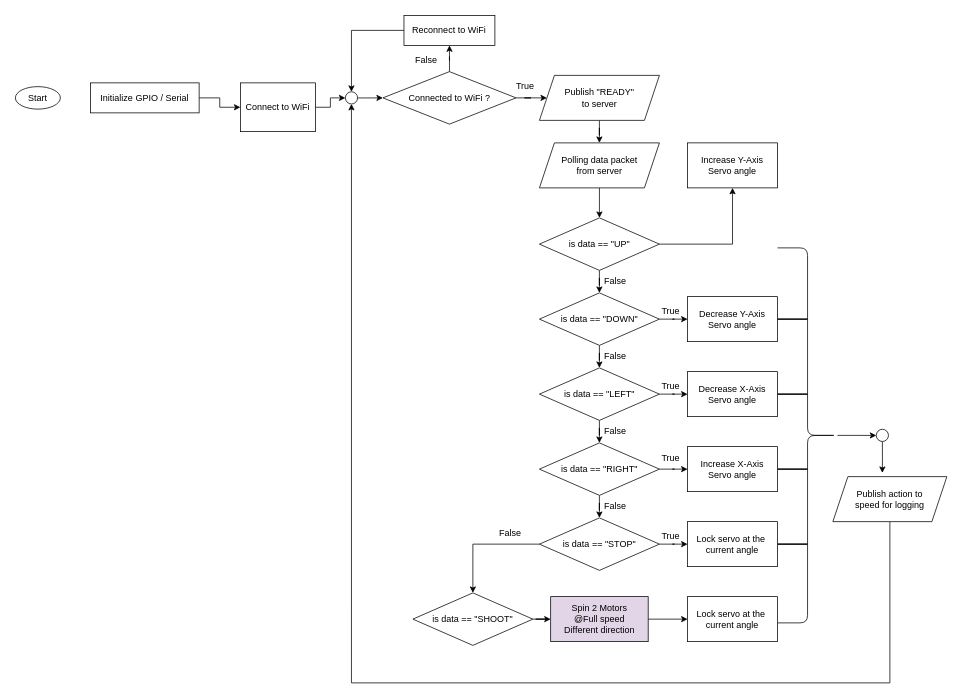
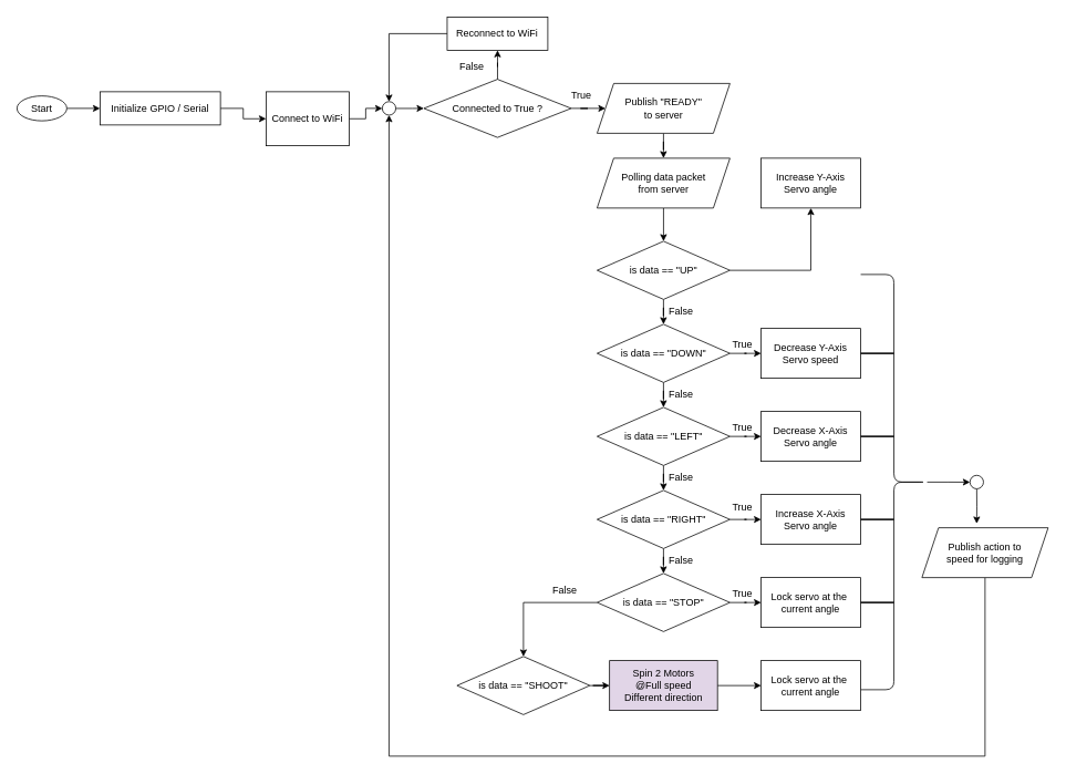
  <mxCell id="0" />
  <mxCell id="1" parent="0" />
+ <mxCell id="2" style="edgeStyle=orthogonalEdgeStyle;rounded=0;orthogonalLoop=1;jettySize=auto;html=1;entryX=0;entryY=0.5;entryDx=0;entryDy=0;" edge="1" parent="1" source="3" target="11"><mxGeometry relative="1" as="geometry" /></mxCell>
  <mxCell id="3" value="Start" style="ellipse;whiteSpace=wrap;html=1;" vertex="1" parent="1"><mxGeometry x="20" y="115" width="60" height="30" as="geometry" /></mxCell>
  <mxCell id="4" value="" style="edgeStyle=orthogonalEdgeStyle;rounded=0;orthogonalLoop=1;jettySize=auto;html=1;" edge="1" parent="1" source="5" target="9"><mxGeometry relative="1" as="geometry" /></mxCell>
  <mxCell id="5" value="Polling data packet&lt;br&gt;from server" style="shape=parallelogram;perimeter=parallelogramPerimeter;whiteSpace=wrap;html=1;fixedSize=1;" vertex="1" parent="1"><mxGeometry x="718.74" y="190" width="160" height="60" as="geometry" /></mxCell>
  <mxCell id="6" style="edgeStyle=orthogonalEdgeStyle;rounded=0;orthogonalLoop=1;jettySize=auto;html=1;exitX=0.5;exitY=1;exitDx=0;exitDy=0;" edge="1" parent="1" source="5" target="5"><mxGeometry relative="1" as="geometry" /></mxCell>
  <mxCell id="7" value="" style="edgeStyle=orthogonalEdgeStyle;rounded=0;orthogonalLoop=1;jettySize=auto;html=1;" edge="1" parent="1" source="9" target="16"><mxGeometry relative="1" as="geometry" /></mxCell>
  <mxCell id="8" value="" style="edgeStyle=orthogonalEdgeStyle;rounded=0;orthogonalLoop=1;jettySize=auto;html=1;" edge="1" parent="1" source="9" target="26"><mxGeometry relative="1" as="geometry" /></mxCell>
  <mxCell id="9" value="is data == &quot;UP&quot;" style="rhombus;whiteSpace=wrap;html=1;" vertex="1" parent="1"><mxGeometry x="718.74" y="290" width="160" height="70" as="geometry" /></mxCell>
  <mxCell id="10" value="" style="edgeStyle=orthogonalEdgeStyle;rounded=0;orthogonalLoop=1;jettySize=auto;html=1;" edge="1" parent="1" source="11" target="13"><mxGeometry relative="1" as="geometry" /></mxCell>
  <mxCell id="11" value="Initialize GPIO / Serial" style="rounded=0;whiteSpace=wrap;html=1;" vertex="1" parent="1"><mxGeometry x="120" y="110" width="145" height="40" as="geometry" /></mxCell>
  <mxCell id="12" style="edgeStyle=orthogonalEdgeStyle;rounded=0;orthogonalLoop=1;jettySize=auto;html=1;entryX=0;entryY=0.5;entryDx=0;entryDy=0;" edge="1" parent="1" source="13" target="54"><mxGeometry relative="1" as="geometry" /></mxCell>
  <mxCell id="13" value="Connect to WiFi" style="rounded=0;whiteSpace=wrap;html=1;" vertex="1" parent="1"><mxGeometry x="320" y="110" width="100" height="65" as="geometry" /></mxCell>
  <mxCell id="14" value="" style="edgeStyle=orthogonalEdgeStyle;rounded=0;orthogonalLoop=1;jettySize=auto;html=1;" edge="1" parent="1" source="16" target="19"><mxGeometry relative="1" as="geometry" /></mxCell>
  <mxCell id="15" value="" style="edgeStyle=orthogonalEdgeStyle;rounded=0;orthogonalLoop=1;jettySize=auto;html=1;" edge="1" parent="1" source="16" target="27"><mxGeometry relative="1" as="geometry" /></mxCell>
  <mxCell id="16" value="is data == &quot;DOWN&quot;" style="rhombus;whiteSpace=wrap;html=1;" vertex="1" parent="1"><mxGeometry x="718.74" y="390" width="160" height="70" as="geometry" /></mxCell>
  <mxCell id="17" value="" style="edgeStyle=orthogonalEdgeStyle;rounded=0;orthogonalLoop=1;jettySize=auto;html=1;" edge="1" parent="1" source="19" target="22"><mxGeometry relative="1" as="geometry" /></mxCell>
  <mxCell id="18" value="" style="edgeStyle=orthogonalEdgeStyle;rounded=0;orthogonalLoop=1;jettySize=auto;html=1;" edge="1" parent="1" source="19" target="28"><mxGeometry relative="1" as="geometry" /></mxCell>
  <mxCell id="19" value="is data == &quot;LEFT&quot;" style="rhombus;whiteSpace=wrap;html=1;" vertex="1" parent="1"><mxGeometry x="718.74" y="490" width="160" height="70" as="geometry" /></mxCell>
  <mxCell id="20" value="" style="edgeStyle=orthogonalEdgeStyle;rounded=0;orthogonalLoop=1;jettySize=auto;html=1;" edge="1" parent="1" source="22" target="25"><mxGeometry relative="1" as="geometry" /></mxCell>
  <mxCell id="21" value="" style="edgeStyle=orthogonalEdgeStyle;rounded=0;orthogonalLoop=1;jettySize=auto;html=1;" edge="1" parent="1" source="22" target="29"><mxGeometry relative="1" as="geometry" /></mxCell>
  <mxCell id="22" value="is data == &quot;RIGHT&quot;" style="rhombus;whiteSpace=wrap;html=1;" vertex="1" parent="1"><mxGeometry x="718.74" y="590" width="160" height="70" as="geometry" /></mxCell>
  <mxCell id="23" value="" style="edgeStyle=orthogonalEdgeStyle;rounded=0;orthogonalLoop=1;jettySize=auto;html=1;" edge="1" parent="1" source="25" target="30"><mxGeometry relative="1" as="geometry" /></mxCell>
  <mxCell id="24" value="" style="edgeStyle=orthogonalEdgeStyle;rounded=0;orthogonalLoop=1;jettySize=auto;html=1;" edge="1" parent="1" source="25" target="45"><mxGeometry relative="1" as="geometry" /></mxCell>
  <mxCell id="25" value="is data == &quot;STOP&quot;" style="rhombus;whiteSpace=wrap;html=1;" vertex="1" parent="1"><mxGeometry x="718.74" y="690" width="160" height="70" as="geometry" /></mxCell>
  <mxCell id="26" value="Increase Y-Axis &lt;br&gt;Servo angle" style="rounded=0;whiteSpace=wrap;html=1;" vertex="1" parent="1"><mxGeometry x="916.24" y="190" width="120" height="60" as="geometry" /></mxCell>
- <mxCell id="27" value="Decrease Y-Axis &lt;br&gt;Servo angle" style="rounded=0;whiteSpace=wrap;html=1;" vertex="1" parent="1"><mxGeometry x="916.24" y="395" width="120" height="60" as="geometry" /></mxCell>
+ <mxCell id="27" value="Decrease Y-Axis &lt;br&gt;Servo speed" style="rounded=0;whiteSpace=wrap;html=1;" vertex="1" parent="1"><mxGeometry x="916.24" y="395" width="120" height="60" as="geometry" /></mxCell>
  <mxCell id="28" value="Decrease X-Axis &lt;br&gt;Servo angle" style="rounded=0;whiteSpace=wrap;html=1;" vertex="1" parent="1"><mxGeometry x="916.24" y="495" width="120" height="60" as="geometry" /></mxCell>
  <mxCell id="29" value="Increase X-Axis &lt;br&gt;Servo angle" style="rounded=0;whiteSpace=wrap;html=1;" vertex="1" parent="1"><mxGeometry x="916.24" y="595" width="120" height="60" as="geometry" /></mxCell>
  <mxCell id="30" value="Lock servo at the&amp;nbsp;&lt;br&gt;current angle" style="rounded=0;whiteSpace=wrap;html=1;" vertex="1" parent="1"><mxGeometry x="916.24" y="695" width="120" height="60" as="geometry" /></mxCell>
  <mxCell id="31" value="" style="edgeStyle=orthogonalEdgeStyle;rounded=0;orthogonalLoop=1;jettySize=auto;html=1;" edge="1" parent="1" source="32"><mxGeometry relative="1" as="geometry"><mxPoint x="1175.961" y="630" as="targetPoint" /></mxGeometry></mxCell>
  <mxCell id="32" value="" style="ellipse;whiteSpace=wrap;html=1;aspect=fixed;" vertex="1" parent="1"><mxGeometry x="1167.87" y="571.88" width="16.25" height="16.25" as="geometry" /></mxCell>
  <mxCell id="33" value="" style="edgeStyle=orthogonalEdgeStyle;rounded=0;orthogonalLoop=1;jettySize=auto;html=1;" edge="1" parent="1" source="34" target="32"><mxGeometry relative="1" as="geometry" /></mxCell>
  <mxCell id="34" value="" style="shape=curlyBracket;whiteSpace=wrap;html=1;rounded=1;flipH=1;labelPosition=right;verticalLabelPosition=middle;align=left;verticalAlign=middle;" vertex="1" parent="1"><mxGeometry x="1036.24" y="330" width="80" height="500" as="geometry" /></mxCell>
  <mxCell id="35" value="" style="line;strokeWidth=2;html=1;" vertex="1" parent="1"><mxGeometry x="1036.24" y="420" width="40" height="10" as="geometry" /></mxCell>
  <mxCell id="36" value="" style="line;strokeWidth=2;html=1;" vertex="1" parent="1"><mxGeometry x="1036.24" y="620" width="40" height="10" as="geometry" /></mxCell>
  <mxCell id="37" style="edgeStyle=orthogonalEdgeStyle;rounded=0;orthogonalLoop=1;jettySize=auto;html=1;entryX=0.5;entryY=1;entryDx=0;entryDy=0;" edge="1" parent="1" source="38" target="54"><mxGeometry relative="1" as="geometry"><Array as="points"><mxPoint x="1186" y="910" /><mxPoint x="468" y="910" /></Array></mxGeometry></mxCell>
  <mxCell id="38" value="Publish action to &lt;br&gt;speed for logging" style="shape=parallelogram;perimeter=parallelogramPerimeter;whiteSpace=wrap;html=1;fixedSize=1;" vertex="1" parent="1"><mxGeometry x="1110" y="635" width="152" height="60" as="geometry" /></mxCell>
  <mxCell id="39" value="" style="edgeStyle=orthogonalEdgeStyle;rounded=0;orthogonalLoop=1;jettySize=auto;html=1;" edge="1" parent="1" source="41" target="52"><mxGeometry relative="1" as="geometry" /></mxCell>
  <mxCell id="40" value="" style="edgeStyle=orthogonalEdgeStyle;rounded=0;orthogonalLoop=1;jettySize=auto;html=1;" edge="1" parent="1" source="41" target="43"><mxGeometry relative="1" as="geometry" /></mxCell>
- <mxCell id="41" value="Connected to WiFi&amp;nbsp;?" style="rhombus;whiteSpace=wrap;html=1;" vertex="1" parent="1"><mxGeometry x="510" y="95" width="177.5" height="70" as="geometry" /></mxCell>
+ <mxCell id="41" value="Connected to True&amp;nbsp;?" style="rhombus;whiteSpace=wrap;html=1;" vertex="1" parent="1"><mxGeometry x="510" y="95" width="177.5" height="70" as="geometry" /></mxCell>
  <mxCell id="42" value="" style="edgeStyle=orthogonalEdgeStyle;rounded=0;orthogonalLoop=1;jettySize=auto;html=1;" edge="1" parent="1" source="43" target="5"><mxGeometry relative="1" as="geometry" /></mxCell>
  <mxCell id="43" value="Publish &quot;READY&quot;&lt;br&gt;to server" style="shape=parallelogram;perimeter=parallelogramPerimeter;whiteSpace=wrap;html=1;fixedSize=1;" vertex="1" parent="1"><mxGeometry x="718.74" y="100" width="160" height="60" as="geometry" /></mxCell>
  <mxCell id="44" style="edgeStyle=orthogonalEdgeStyle;rounded=0;orthogonalLoop=1;jettySize=auto;html=1;entryX=0;entryY=0.5;entryDx=0;entryDy=0;" edge="1" parent="1" source="45" target="47"><mxGeometry relative="1" as="geometry" /></mxCell>
  <mxCell id="45" value="is data == &quot;SHOOT&quot;" style="rhombus;whiteSpace=wrap;html=1;" vertex="1" parent="1"><mxGeometry x="550" y="790" width="160" height="70" as="geometry" /></mxCell>
  <mxCell id="46" value="" style="edgeStyle=orthogonalEdgeStyle;rounded=0;orthogonalLoop=1;jettySize=auto;html=1;" edge="1" parent="1" source="47" target="50"><mxGeometry relative="1" as="geometry" /></mxCell>
  <mxCell id="47" value="Spin 2 Motors&lt;br&gt;@Full speed&lt;br&gt;Different direction" style="rounded=0;whiteSpace=wrap;html=1;fillColor=#e1d5e7;" vertex="1" parent="1"><mxGeometry x="733.74" y="795" width="130" height="60" as="geometry" /></mxCell>
  <mxCell id="48" value="" style="line;strokeWidth=2;html=1;" vertex="1" parent="1"><mxGeometry x="1036.24" y="520" width="40" height="10" as="geometry" /></mxCell>
  <mxCell id="49" value="" style="line;strokeWidth=2;html=1;" vertex="1" parent="1"><mxGeometry x="1036.24" y="720" width="40" height="10" as="geometry" /></mxCell>
  <mxCell id="50" value="Lock servo at the&amp;nbsp;&lt;br&gt;current angle" style="rounded=0;whiteSpace=wrap;html=1;" vertex="1" parent="1"><mxGeometry x="916.24" y="795" width="120" height="60" as="geometry" /></mxCell>
  <mxCell id="51" style="edgeStyle=orthogonalEdgeStyle;rounded=0;orthogonalLoop=1;jettySize=auto;html=1;entryX=0.5;entryY=0;entryDx=0;entryDy=0;" edge="1" parent="1" source="52" target="54"><mxGeometry relative="1" as="geometry" /></mxCell>
  <mxCell id="52" value="Reconnect to WiFi" style="rounded=0;whiteSpace=wrap;html=1;" vertex="1" parent="1"><mxGeometry x="538.12" y="20" width="121.25" height="40" as="geometry" /></mxCell>
  <mxCell id="53" value="" style="edgeStyle=orthogonalEdgeStyle;rounded=0;orthogonalLoop=1;jettySize=auto;html=1;" edge="1" parent="1" source="54" target="41"><mxGeometry relative="1" as="geometry" /></mxCell>
  <mxCell id="54" value="" style="ellipse;whiteSpace=wrap;html=1;aspect=fixed;" vertex="1" parent="1"><mxGeometry x="460" y="121.87" width="16.25" height="16.25" as="geometry" /></mxCell>
  <mxCell id="55" value="False" style="text;html=1;strokeColor=none;fillColor=none;align=center;verticalAlign=middle;whiteSpace=wrap;rounded=0;" vertex="1" parent="1"><mxGeometry x="538.12" y="65" width="60" height="30" as="geometry" /></mxCell>
  <mxCell id="56" value="False" style="text;html=1;strokeColor=none;fillColor=none;align=center;verticalAlign=middle;whiteSpace=wrap;rounded=0;" vertex="1" parent="1"><mxGeometry x="790" y="360" width="60" height="30" as="geometry" /></mxCell>
  <mxCell id="57" value="False" style="text;html=1;strokeColor=none;fillColor=none;align=center;verticalAlign=middle;whiteSpace=wrap;rounded=0;" vertex="1" parent="1"><mxGeometry x="790" y="460" width="60" height="30" as="geometry" /></mxCell>
  <mxCell id="58" value="False" style="text;html=1;strokeColor=none;fillColor=none;align=center;verticalAlign=middle;whiteSpace=wrap;rounded=0;" vertex="1" parent="1"><mxGeometry x="790" y="560" width="60" height="30" as="geometry" /></mxCell>
  <mxCell id="59" value="False" style="text;html=1;strokeColor=none;fillColor=none;align=center;verticalAlign=middle;whiteSpace=wrap;rounded=0;" vertex="1" parent="1"><mxGeometry x="790" y="660" width="60" height="30" as="geometry" /></mxCell>
  <mxCell id="60" value="False" style="text;html=1;strokeColor=none;fillColor=none;align=center;verticalAlign=middle;whiteSpace=wrap;rounded=0;" vertex="1" parent="1"><mxGeometry x="650" y="695" width="60" height="30" as="geometry" /></mxCell>
  <mxCell id="61" value="True" style="text;html=1;strokeColor=none;fillColor=none;align=center;verticalAlign=middle;whiteSpace=wrap;rounded=0;" vertex="1" parent="1"><mxGeometry x="670" y="100" width="60" height="30" as="geometry" /></mxCell>
  <mxCell id="62" value="True" style="text;html=1;strokeColor=none;fillColor=none;align=center;verticalAlign=middle;whiteSpace=wrap;rounded=0;" vertex="1" parent="1"><mxGeometry x="863.74" y="400" width="60" height="30" as="geometry" /></mxCell>
  <mxCell id="63" value="True" style="text;html=1;strokeColor=none;fillColor=none;align=center;verticalAlign=middle;whiteSpace=wrap;rounded=0;" vertex="1" parent="1"><mxGeometry x="863.74" y="500" width="60" height="30" as="geometry" /></mxCell>
  <mxCell id="64" value="True" style="text;html=1;strokeColor=none;fillColor=none;align=center;verticalAlign=middle;whiteSpace=wrap;rounded=0;" vertex="1" parent="1"><mxGeometry x="863.74" y="595" width="60" height="30" as="geometry" /></mxCell>
  <mxCell id="65" value="True" style="text;html=1;strokeColor=none;fillColor=none;align=center;verticalAlign=middle;whiteSpace=wrap;rounded=0;" vertex="1" parent="1"><mxGeometry x="863.74" y="700" width="60" height="30" as="geometry" /></mxCell>
